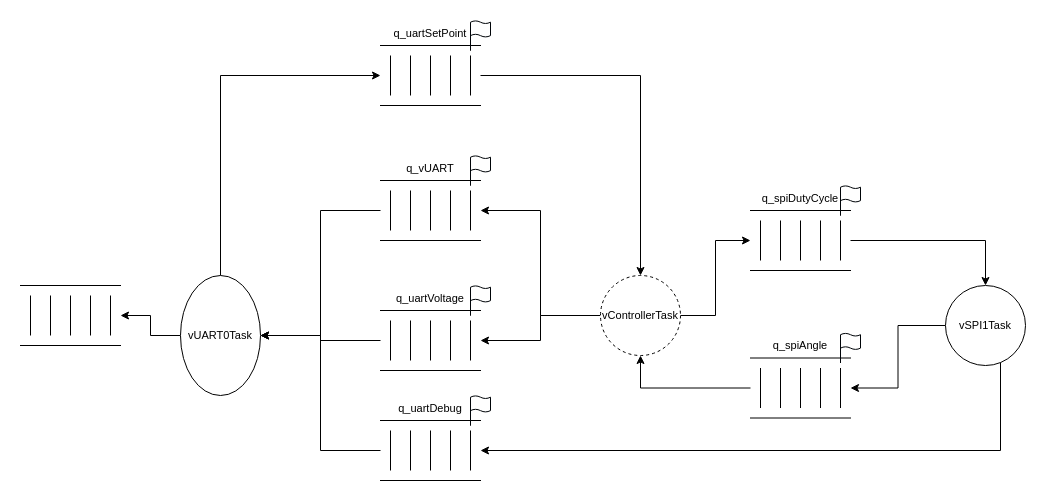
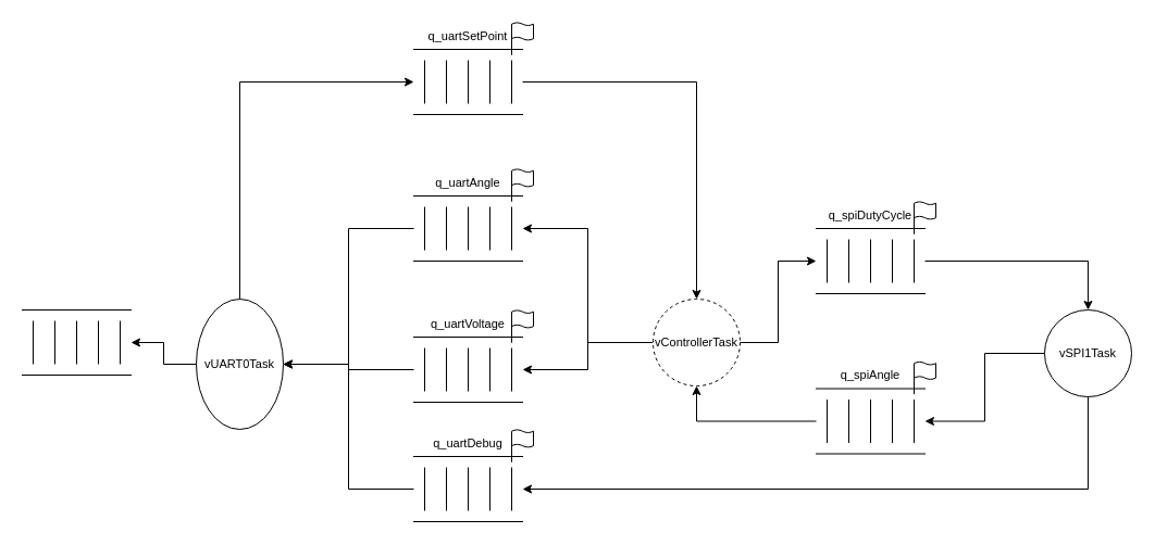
  <mxCell id="0" />
  <mxCell id="1" parent="0" />
  <mxCell id="2" style="edgeStyle=orthogonalEdgeStyle;rounded=0;orthogonalLoop=1;jettySize=auto;html=1;entryX=0;entryY=0.5;entryDx=0;entryDy=0;" edge="1" parent="1" source="4" target="34"><mxGeometry relative="1" as="geometry"><Array as="points"><mxPoint x="220" y="75" /></Array></mxGeometry></mxCell>
  <mxCell id="3" style="edgeStyle=orthogonalEdgeStyle;rounded=0;orthogonalLoop=1;jettySize=auto;html=1;entryX=1;entryY=0.5;entryDx=0;entryDy=0;" edge="1" parent="1" source="4" target="74"><mxGeometry relative="1" as="geometry" /></mxCell>
  <mxCell id="4" value="&lt;font style=&quot;font-size: 11px;&quot;&gt;vUART0Task&lt;/font&gt;" style="ellipse;whiteSpace=wrap;html=1;aspect=fixed;" vertex="1" parent="1"><mxGeometry x="180" y="275" width="80" height="120" as="geometry" /></mxCell>
  <mxCell id="5" style="edgeStyle=orthogonalEdgeStyle;rounded=0;orthogonalLoop=1;jettySize=auto;html=1;entryX=1;entryY=0.5;entryDx=0;entryDy=0;" edge="1" parent="1" source="7" target="64"><mxGeometry relative="1" as="geometry" /></mxCell>
  <mxCell id="6" style="edgeStyle=orthogonalEdgeStyle;rounded=0;orthogonalLoop=1;jettySize=auto;html=1;entryX=1;entryY=0.5;entryDx=0;entryDy=0;" edge="1" parent="1" source="7" target="14"><mxGeometry relative="1" as="geometry"><Array as="points"><mxPoint x="1000" y="450" /></Array></mxGeometry></mxCell>
- <mxCell id="7" value="&lt;font style=&quot;font-size: 11px;&quot;&gt;vSPI1Task&lt;/font&gt;" style="ellipse;whiteSpace=wrap;html=1;aspect=fixed;" vertex="1" parent="1"><mxGeometry x="945" y="285" width="80" height="80" as="geometry" /></mxCell>
+ <mxCell id="7" value="&lt;font style=&quot;font-size: 11px;&quot;&gt;vSPI1Task&lt;/font&gt;" style="ellipse;whiteSpace=wrap;html=1;aspect=fixed;" vertex="1" parent="1"><mxGeometry x="960" y="285" width="80" height="80" as="geometry" /></mxCell>
  <mxCell id="8" style="edgeStyle=orthogonalEdgeStyle;rounded=0;orthogonalLoop=1;jettySize=auto;html=1;entryX=1;entryY=0.5;entryDx=0;entryDy=0;" edge="1" parent="1" source="11" target="24"><mxGeometry relative="1" as="geometry" /></mxCell>
  <mxCell id="9" style="edgeStyle=orthogonalEdgeStyle;rounded=0;orthogonalLoop=1;jettySize=auto;html=1;entryX=1;entryY=0.5;entryDx=0;entryDy=0;" edge="1" parent="1" source="11" target="44"><mxGeometry relative="1" as="geometry" /></mxCell>
  <mxCell id="10" style="edgeStyle=orthogonalEdgeStyle;rounded=0;orthogonalLoop=1;jettySize=auto;html=1;entryX=0;entryY=0.5;entryDx=0;entryDy=0;" edge="1" parent="1" source="11" target="54"><mxGeometry relative="1" as="geometry" /></mxCell>
  <mxCell id="11" value="&lt;font style=&quot;font-size: 11px;&quot;&gt;vControllerTask&lt;/font&gt;" style="ellipse;whiteSpace=wrap;html=1;aspect=fixed;dashed=1;" vertex="1" parent="1"><mxGeometry x="600" y="275" width="80" height="80" as="geometry" /></mxCell>
  <mxCell id="12" value="" style="group" vertex="1" connectable="0" parent="1"><mxGeometry x="380" y="395" width="110" height="85" as="geometry" /></mxCell>
  <mxCell id="13" value="" style="group" vertex="1" connectable="0" parent="12"><mxGeometry y="25" width="100" height="60" as="geometry" /></mxCell>
  <mxCell id="14" value="" style="shape=partialRectangle;whiteSpace=wrap;html=1;left=0;right=0;fillColor=none;" vertex="1" parent="13"><mxGeometry width="100" height="60" as="geometry" /></mxCell>
  <mxCell id="15" value="" style="endArrow=none;html=1;rounded=0;" edge="1" parent="13"><mxGeometry width="50" height="50" relative="1" as="geometry"><mxPoint x="10" y="50" as="sourcePoint" /><mxPoint x="10" y="10" as="targetPoint" /></mxGeometry></mxCell>
  <mxCell id="16" value="" style="endArrow=none;html=1;rounded=0;" edge="1" parent="13"><mxGeometry width="50" height="50" relative="1" as="geometry"><mxPoint x="30" y="50" as="sourcePoint" /><mxPoint x="30" y="10" as="targetPoint" /></mxGeometry></mxCell>
  <mxCell id="17" value="" style="endArrow=none;html=1;rounded=0;" edge="1" parent="13"><mxGeometry width="50" height="50" relative="1" as="geometry"><mxPoint x="50" y="50" as="sourcePoint" /><mxPoint x="50" y="10" as="targetPoint" /></mxGeometry></mxCell>
  <mxCell id="18" value="" style="endArrow=none;html=1;rounded=0;" edge="1" parent="13"><mxGeometry width="50" height="50" relative="1" as="geometry"><mxPoint x="70" y="50" as="sourcePoint" /><mxPoint x="70" y="10" as="targetPoint" /></mxGeometry></mxCell>
  <mxCell id="19" value="" style="endArrow=none;html=1;rounded=0;" edge="1" parent="13"><mxGeometry width="50" height="50" relative="1" as="geometry"><mxPoint x="90" y="50" as="sourcePoint" /><mxPoint x="90" y="10" as="targetPoint" /></mxGeometry></mxCell>
  <mxCell id="20" value="&lt;font style=&quot;font-size: 11px;&quot;&gt;q_uartDebug&lt;/font&gt;" style="text;html=1;strokeColor=none;fillColor=none;align=center;verticalAlign=middle;whiteSpace=wrap;rounded=0;" vertex="1" parent="12"><mxGeometry width="100" height="25" as="geometry" /></mxCell>
  <mxCell id="21" value="" style="html=1;verticalLabelPosition=bottom;align=center;labelBackgroundColor=#ffffff;verticalAlign=top;strokeWidth=1;strokeColor=#000408;shadow=0;dashed=0;shape=mxgraph.ios7.icons.flag;" vertex="1" parent="12"><mxGeometry x="90" width="20" height="30" as="geometry" /></mxCell>
  <mxCell id="22" value="" style="group" vertex="1" connectable="0" parent="1"><mxGeometry x="380" y="155" width="110" height="85" as="geometry" /></mxCell>
  <mxCell id="23" value="" style="group" vertex="1" connectable="0" parent="22"><mxGeometry y="25" width="100" height="60" as="geometry" /></mxCell>
  <mxCell id="24" value="" style="shape=partialRectangle;whiteSpace=wrap;html=1;left=0;right=0;fillColor=none;" vertex="1" parent="23"><mxGeometry width="100" height="60" as="geometry" /></mxCell>
  <mxCell id="25" value="" style="endArrow=none;html=1;rounded=0;" edge="1" parent="23"><mxGeometry width="50" height="50" relative="1" as="geometry"><mxPoint x="10" y="50" as="sourcePoint" /><mxPoint x="10" y="10" as="targetPoint" /></mxGeometry></mxCell>
  <mxCell id="26" value="" style="endArrow=none;html=1;rounded=0;" edge="1" parent="23"><mxGeometry width="50" height="50" relative="1" as="geometry"><mxPoint x="30" y="50" as="sourcePoint" /><mxPoint x="30" y="10" as="targetPoint" /></mxGeometry></mxCell>
  <mxCell id="27" value="" style="endArrow=none;html=1;rounded=0;" edge="1" parent="23"><mxGeometry width="50" height="50" relative="1" as="geometry"><mxPoint x="50" y="50" as="sourcePoint" /><mxPoint x="50" y="10" as="targetPoint" /></mxGeometry></mxCell>
  <mxCell id="28" value="" style="endArrow=none;html=1;rounded=0;" edge="1" parent="23"><mxGeometry width="50" height="50" relative="1" as="geometry"><mxPoint x="70" y="50" as="sourcePoint" /><mxPoint x="70" y="10" as="targetPoint" /></mxGeometry></mxCell>
  <mxCell id="29" value="" style="endArrow=none;html=1;rounded=0;" edge="1" parent="23"><mxGeometry width="50" height="50" relative="1" as="geometry"><mxPoint x="90" y="50" as="sourcePoint" /><mxPoint x="90" y="10" as="targetPoint" /></mxGeometry></mxCell>
- <mxCell id="30" value="&lt;font style=&quot;font-size: 11px;&quot;&gt;q_vUART&lt;/font&gt;" style="text;html=1;strokeColor=none;fillColor=none;align=center;verticalAlign=middle;whiteSpace=wrap;rounded=0;" vertex="1" parent="22"><mxGeometry width="100" height="25" as="geometry" /></mxCell>
+ <mxCell id="30" value="&lt;font style=&quot;font-size: 11px;&quot;&gt;q_uartAngle&lt;/font&gt;" style="text;html=1;strokeColor=none;fillColor=none;align=center;verticalAlign=middle;whiteSpace=wrap;rounded=0;" vertex="1" parent="22"><mxGeometry width="100" height="25" as="geometry" /></mxCell>
  <mxCell id="31" value="" style="html=1;verticalLabelPosition=bottom;align=center;labelBackgroundColor=#ffffff;verticalAlign=top;strokeWidth=1;strokeColor=#000408;shadow=0;dashed=0;shape=mxgraph.ios7.icons.flag;" vertex="1" parent="22"><mxGeometry x="90" width="20" height="30" as="geometry" /></mxCell>
  <mxCell id="32" value="" style="group" vertex="1" connectable="0" parent="1"><mxGeometry x="380" y="20" width="110" height="85" as="geometry" /></mxCell>
  <mxCell id="33" value="" style="group" vertex="1" connectable="0" parent="32"><mxGeometry y="25" width="100" height="60" as="geometry" /></mxCell>
  <mxCell id="34" value="" style="shape=partialRectangle;whiteSpace=wrap;html=1;left=0;right=0;fillColor=none;" vertex="1" parent="33"><mxGeometry width="100" height="60" as="geometry" /></mxCell>
  <mxCell id="35" value="" style="endArrow=none;html=1;rounded=0;" edge="1" parent="33"><mxGeometry width="50" height="50" relative="1" as="geometry"><mxPoint x="10" y="50" as="sourcePoint" /><mxPoint x="10" y="10" as="targetPoint" /></mxGeometry></mxCell>
  <mxCell id="36" value="" style="endArrow=none;html=1;rounded=0;" edge="1" parent="33"><mxGeometry width="50" height="50" relative="1" as="geometry"><mxPoint x="30" y="50" as="sourcePoint" /><mxPoint x="30" y="10" as="targetPoint" /></mxGeometry></mxCell>
  <mxCell id="37" value="" style="endArrow=none;html=1;rounded=0;" edge="1" parent="33"><mxGeometry width="50" height="50" relative="1" as="geometry"><mxPoint x="50" y="50" as="sourcePoint" /><mxPoint x="50" y="10" as="targetPoint" /></mxGeometry></mxCell>
  <mxCell id="38" value="" style="endArrow=none;html=1;rounded=0;" edge="1" parent="33"><mxGeometry width="50" height="50" relative="1" as="geometry"><mxPoint x="70" y="50" as="sourcePoint" /><mxPoint x="70" y="10" as="targetPoint" /></mxGeometry></mxCell>
  <mxCell id="39" value="" style="endArrow=none;html=1;rounded=0;" edge="1" parent="33"><mxGeometry width="50" height="50" relative="1" as="geometry"><mxPoint x="90" y="50" as="sourcePoint" /><mxPoint x="90" y="10" as="targetPoint" /></mxGeometry></mxCell>
  <mxCell id="40" value="&lt;font style=&quot;font-size: 11px;&quot;&gt;q_uartSetPoint&lt;/font&gt;" style="text;html=1;strokeColor=none;fillColor=none;align=center;verticalAlign=middle;whiteSpace=wrap;rounded=0;" vertex="1" parent="32"><mxGeometry width="100" height="25" as="geometry" /></mxCell>
  <mxCell id="41" value="" style="html=1;verticalLabelPosition=bottom;align=center;labelBackgroundColor=#ffffff;verticalAlign=top;strokeWidth=1;strokeColor=#000408;shadow=0;dashed=0;shape=mxgraph.ios7.icons.flag;" vertex="1" parent="32"><mxGeometry x="90" width="20" height="30" as="geometry" /></mxCell>
  <mxCell id="42" value="" style="group" vertex="1" connectable="0" parent="1"><mxGeometry x="380" y="285" width="110" height="85" as="geometry" /></mxCell>
  <mxCell id="43" value="" style="group" vertex="1" connectable="0" parent="42"><mxGeometry y="25" width="100" height="60" as="geometry" /></mxCell>
  <mxCell id="44" value="" style="shape=partialRectangle;whiteSpace=wrap;html=1;left=0;right=0;fillColor=none;" vertex="1" parent="43"><mxGeometry width="100" height="60" as="geometry" /></mxCell>
  <mxCell id="45" value="" style="endArrow=none;html=1;rounded=0;" edge="1" parent="43"><mxGeometry width="50" height="50" relative="1" as="geometry"><mxPoint x="10" y="50" as="sourcePoint" /><mxPoint x="10" y="10" as="targetPoint" /></mxGeometry></mxCell>
  <mxCell id="46" value="" style="endArrow=none;html=1;rounded=0;" edge="1" parent="43"><mxGeometry width="50" height="50" relative="1" as="geometry"><mxPoint x="30" y="50" as="sourcePoint" /><mxPoint x="30" y="10" as="targetPoint" /></mxGeometry></mxCell>
  <mxCell id="47" value="" style="endArrow=none;html=1;rounded=0;" edge="1" parent="43"><mxGeometry width="50" height="50" relative="1" as="geometry"><mxPoint x="50" y="50" as="sourcePoint" /><mxPoint x="50" y="10" as="targetPoint" /></mxGeometry></mxCell>
  <mxCell id="48" value="" style="endArrow=none;html=1;rounded=0;" edge="1" parent="43"><mxGeometry width="50" height="50" relative="1" as="geometry"><mxPoint x="70" y="50" as="sourcePoint" /><mxPoint x="70" y="10" as="targetPoint" /></mxGeometry></mxCell>
  <mxCell id="49" value="" style="endArrow=none;html=1;rounded=0;" edge="1" parent="43"><mxGeometry width="50" height="50" relative="1" as="geometry"><mxPoint x="90" y="50" as="sourcePoint" /><mxPoint x="90" y="10" as="targetPoint" /></mxGeometry></mxCell>
  <mxCell id="50" value="&lt;font style=&quot;font-size: 11px;&quot;&gt;q_uartVoltage&lt;/font&gt;" style="text;html=1;strokeColor=none;fillColor=none;align=center;verticalAlign=middle;whiteSpace=wrap;rounded=0;" vertex="1" parent="42"><mxGeometry width="100" height="25" as="geometry" /></mxCell>
  <mxCell id="51" value="" style="html=1;verticalLabelPosition=bottom;align=center;labelBackgroundColor=#ffffff;verticalAlign=top;strokeWidth=1;strokeColor=#000408;shadow=0;dashed=0;shape=mxgraph.ios7.icons.flag;" vertex="1" parent="42"><mxGeometry x="90" width="20" height="30" as="geometry" /></mxCell>
  <mxCell id="52" value="" style="group" vertex="1" connectable="0" parent="1"><mxGeometry x="750" y="185" width="110" height="85" as="geometry" /></mxCell>
  <mxCell id="53" value="" style="group" vertex="1" connectable="0" parent="52"><mxGeometry y="25" width="100" height="60" as="geometry" /></mxCell>
  <mxCell id="54" value="" style="shape=partialRectangle;whiteSpace=wrap;html=1;left=0;right=0;fillColor=none;" vertex="1" parent="53"><mxGeometry width="100" height="60" as="geometry" /></mxCell>
  <mxCell id="55" value="" style="endArrow=none;html=1;rounded=0;" edge="1" parent="53"><mxGeometry width="50" height="50" relative="1" as="geometry"><mxPoint x="10" y="50" as="sourcePoint" /><mxPoint x="10" y="10" as="targetPoint" /></mxGeometry></mxCell>
  <mxCell id="56" value="" style="endArrow=none;html=1;rounded=0;" edge="1" parent="53"><mxGeometry width="50" height="50" relative="1" as="geometry"><mxPoint x="30" y="50" as="sourcePoint" /><mxPoint x="30" y="10" as="targetPoint" /></mxGeometry></mxCell>
  <mxCell id="57" value="" style="endArrow=none;html=1;rounded=0;" edge="1" parent="53"><mxGeometry width="50" height="50" relative="1" as="geometry"><mxPoint x="50" y="50" as="sourcePoint" /><mxPoint x="50" y="10" as="targetPoint" /></mxGeometry></mxCell>
  <mxCell id="58" value="" style="endArrow=none;html=1;rounded=0;" edge="1" parent="53"><mxGeometry width="50" height="50" relative="1" as="geometry"><mxPoint x="70" y="50" as="sourcePoint" /><mxPoint x="70" y="10" as="targetPoint" /></mxGeometry></mxCell>
  <mxCell id="59" value="" style="endArrow=none;html=1;rounded=0;" edge="1" parent="53"><mxGeometry width="50" height="50" relative="1" as="geometry"><mxPoint x="90" y="50" as="sourcePoint" /><mxPoint x="90" y="10" as="targetPoint" /></mxGeometry></mxCell>
  <mxCell id="60" value="&lt;font style=&quot;font-size: 11px;&quot;&gt;q_spiDutyCycle&lt;/font&gt;" style="text;html=1;strokeColor=none;fillColor=none;align=center;verticalAlign=middle;whiteSpace=wrap;rounded=0;" vertex="1" parent="52"><mxGeometry width="100" height="25" as="geometry" /></mxCell>
  <mxCell id="61" value="" style="html=1;verticalLabelPosition=bottom;align=center;labelBackgroundColor=#ffffff;verticalAlign=top;strokeWidth=1;strokeColor=#000408;shadow=0;dashed=0;shape=mxgraph.ios7.icons.flag;" vertex="1" parent="52"><mxGeometry x="90" width="20" height="30" as="geometry" /></mxCell>
  <mxCell id="62" value="" style="group" vertex="1" connectable="0" parent="1"><mxGeometry x="750" y="332.5" width="110" height="85" as="geometry" /></mxCell>
  <mxCell id="63" value="" style="group" vertex="1" connectable="0" parent="62"><mxGeometry y="25" width="100" height="60" as="geometry" /></mxCell>
  <mxCell id="64" value="" style="shape=partialRectangle;whiteSpace=wrap;html=1;left=0;right=0;fillColor=none;" vertex="1" parent="63"><mxGeometry width="100" height="60" as="geometry" /></mxCell>
  <mxCell id="65" value="" style="endArrow=none;html=1;rounded=0;" edge="1" parent="63"><mxGeometry width="50" height="50" relative="1" as="geometry"><mxPoint x="10" y="50" as="sourcePoint" /><mxPoint x="10" y="10" as="targetPoint" /></mxGeometry></mxCell>
  <mxCell id="66" value="" style="endArrow=none;html=1;rounded=0;" edge="1" parent="63"><mxGeometry width="50" height="50" relative="1" as="geometry"><mxPoint x="30" y="50" as="sourcePoint" /><mxPoint x="30" y="10" as="targetPoint" /></mxGeometry></mxCell>
  <mxCell id="67" value="" style="endArrow=none;html=1;rounded=0;" edge="1" parent="63"><mxGeometry width="50" height="50" relative="1" as="geometry"><mxPoint x="50" y="50" as="sourcePoint" /><mxPoint x="50" y="10" as="targetPoint" /></mxGeometry></mxCell>
  <mxCell id="68" value="" style="endArrow=none;html=1;rounded=0;" edge="1" parent="63"><mxGeometry width="50" height="50" relative="1" as="geometry"><mxPoint x="70" y="50" as="sourcePoint" /><mxPoint x="70" y="10" as="targetPoint" /></mxGeometry></mxCell>
  <mxCell id="69" value="" style="endArrow=none;html=1;rounded=0;" edge="1" parent="63"><mxGeometry width="50" height="50" relative="1" as="geometry"><mxPoint x="90" y="50" as="sourcePoint" /><mxPoint x="90" y="10" as="targetPoint" /></mxGeometry></mxCell>
  <mxCell id="70" value="&lt;font style=&quot;font-size: 11px;&quot;&gt;q_spiAngle&lt;/font&gt;" style="text;html=1;strokeColor=none;fillColor=none;align=center;verticalAlign=middle;whiteSpace=wrap;rounded=0;" vertex="1" parent="62"><mxGeometry width="100" height="25" as="geometry" /></mxCell>
  <mxCell id="71" value="" style="html=1;verticalLabelPosition=bottom;align=center;labelBackgroundColor=#ffffff;verticalAlign=top;strokeWidth=1;strokeColor=#000408;shadow=0;dashed=0;shape=mxgraph.ios7.icons.flag;" vertex="1" parent="62"><mxGeometry x="90" width="20" height="30" as="geometry" /></mxCell>
  <mxCell id="72" value="" style="group" vertex="1" connectable="0" parent="1"><mxGeometry x="20" y="260" width="100" height="85" as="geometry" /></mxCell>
  <mxCell id="73" value="" style="group" vertex="1" connectable="0" parent="72"><mxGeometry y="25" width="100" height="60" as="geometry" /></mxCell>
  <mxCell id="74" value="" style="shape=partialRectangle;whiteSpace=wrap;html=1;left=0;right=0;fillColor=none;" vertex="1" parent="73"><mxGeometry width="100" height="60" as="geometry" /></mxCell>
  <mxCell id="75" value="" style="endArrow=none;html=1;rounded=0;" edge="1" parent="73"><mxGeometry width="50" height="50" relative="1" as="geometry"><mxPoint x="10" y="50" as="sourcePoint" /><mxPoint x="10" y="10" as="targetPoint" /></mxGeometry></mxCell>
  <mxCell id="76" value="" style="endArrow=none;html=1;rounded=0;" edge="1" parent="73"><mxGeometry width="50" height="50" relative="1" as="geometry"><mxPoint x="30" y="50" as="sourcePoint" /><mxPoint x="30" y="10" as="targetPoint" /></mxGeometry></mxCell>
  <mxCell id="77" value="" style="endArrow=none;html=1;rounded=0;" edge="1" parent="73"><mxGeometry width="50" height="50" relative="1" as="geometry"><mxPoint x="50" y="50" as="sourcePoint" /><mxPoint x="50" y="10" as="targetPoint" /></mxGeometry></mxCell>
  <mxCell id="78" value="" style="endArrow=none;html=1;rounded=0;" edge="1" parent="73"><mxGeometry width="50" height="50" relative="1" as="geometry"><mxPoint x="70" y="50" as="sourcePoint" /><mxPoint x="70" y="10" as="targetPoint" /></mxGeometry></mxCell>
  <mxCell id="79" value="" style="endArrow=none;html=1;rounded=0;" edge="1" parent="73"><mxGeometry width="50" height="50" relative="1" as="geometry"><mxPoint x="90" y="50" as="sourcePoint" /><mxPoint x="90" y="10" as="targetPoint" /></mxGeometry></mxCell>
  <mxCell id="80" style="edgeStyle=orthogonalEdgeStyle;rounded=0;orthogonalLoop=1;jettySize=auto;html=1;entryX=1;entryY=0.5;entryDx=0;entryDy=0;" edge="1" parent="1" source="24" target="4"><mxGeometry relative="1" as="geometry" /></mxCell>
  <mxCell id="81" style="edgeStyle=orthogonalEdgeStyle;rounded=0;orthogonalLoop=1;jettySize=auto;html=1;entryX=1;entryY=0.5;entryDx=0;entryDy=0;" edge="1" parent="1" source="14" target="4"><mxGeometry relative="1" as="geometry" /></mxCell>
  <mxCell id="82" style="edgeStyle=orthogonalEdgeStyle;rounded=0;orthogonalLoop=1;jettySize=auto;html=1;exitX=0;exitY=0.5;exitDx=0;exitDy=0;entryX=1;entryY=0.5;entryDx=0;entryDy=0;" edge="1" parent="1" source="44" target="4"><mxGeometry relative="1" as="geometry" /></mxCell>
  <mxCell id="83" style="edgeStyle=orthogonalEdgeStyle;rounded=0;orthogonalLoop=1;jettySize=auto;html=1;entryX=0.5;entryY=0;entryDx=0;entryDy=0;" edge="1" parent="1" source="34" target="11"><mxGeometry relative="1" as="geometry" /></mxCell>
  <mxCell id="84" style="edgeStyle=orthogonalEdgeStyle;rounded=0;orthogonalLoop=1;jettySize=auto;html=1;entryX=0.5;entryY=1;entryDx=0;entryDy=0;" edge="1" parent="1" source="64" target="11"><mxGeometry relative="1" as="geometry" /></mxCell>
  <mxCell id="85" style="edgeStyle=orthogonalEdgeStyle;rounded=0;orthogonalLoop=1;jettySize=auto;html=1;entryX=0.5;entryY=0;entryDx=0;entryDy=0;" edge="1" parent="1" source="54" target="7"><mxGeometry relative="1" as="geometry" /></mxCell>
